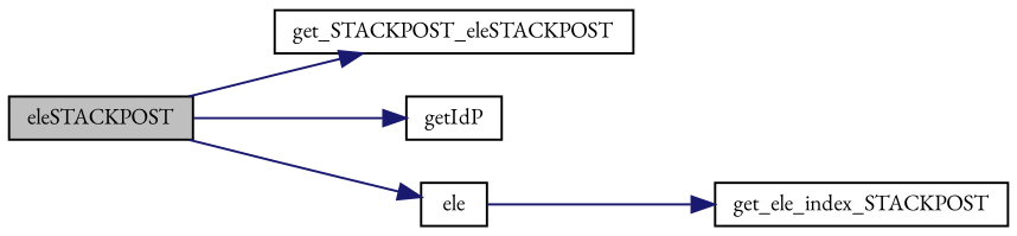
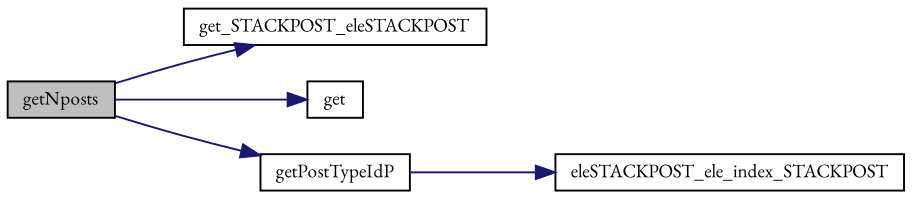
  digraph {
    fontname="EB Garamond"
    rankdir=LR
    node [color=black fillcolor=white fontname="EB Garamond" fontsize=10 shape=record style=filled]
    edge [color=midnightblue fontname="EB Garamond" fontsize=10 labelfontname=FreeSans labelfontsize=10 style=solid]
-   n1 [fillcolor=grey75 fontcolor=black height=0.2 label=eleSTACKPOST width=0.4]
+   n1 [fillcolor=grey75 fontcolor=black height=0.2 label=getNposts width=0.4]
    n2 [height=0.2 label=get_STACKPOST_eleSTACKPOST width=0.4]
-   n3 [height=0.2 label=getIdP width=0.4]
-   n4 [height=0.2 label=ele width=0.4]
-   n5 [height=0.2 label=get_ele_index_STACKPOST width=0.4]
+   n3 [height=0.2 label=get width=0.4]
+   n4 [height=0.2 label=getPostTypeIdP width=0.4]
+   n5 [height=0.2 label=eleSTACKPOST_ele_index_STACKPOST width=0.4]
    n1 -> n2
    n1 -> n3
    n1 -> n4
    n4 -> n5
  }
